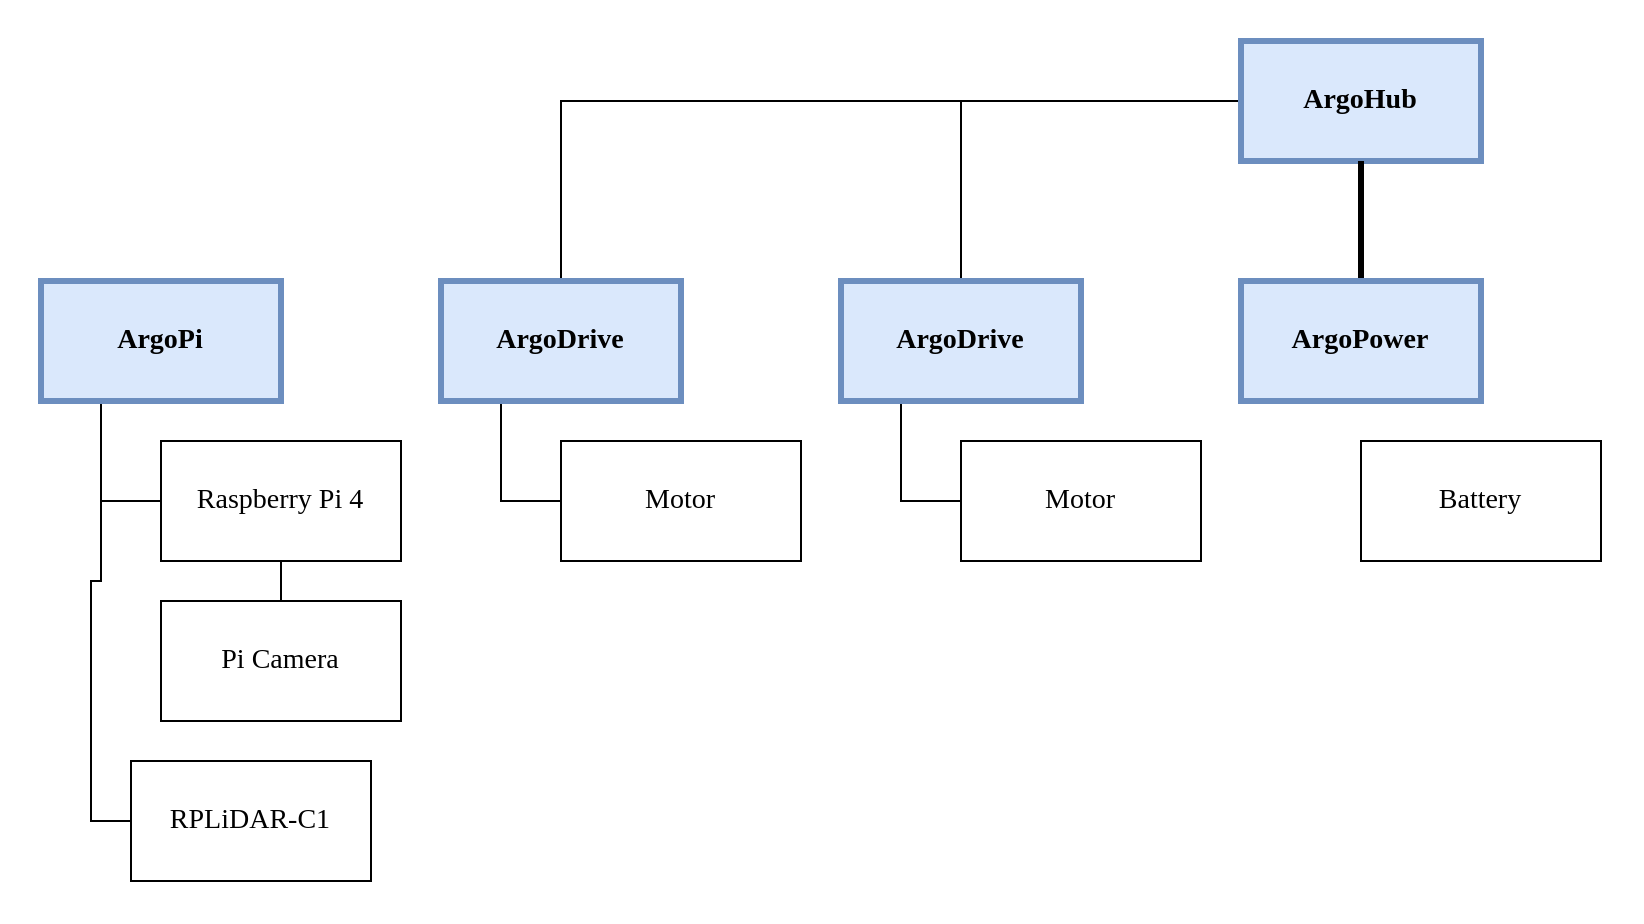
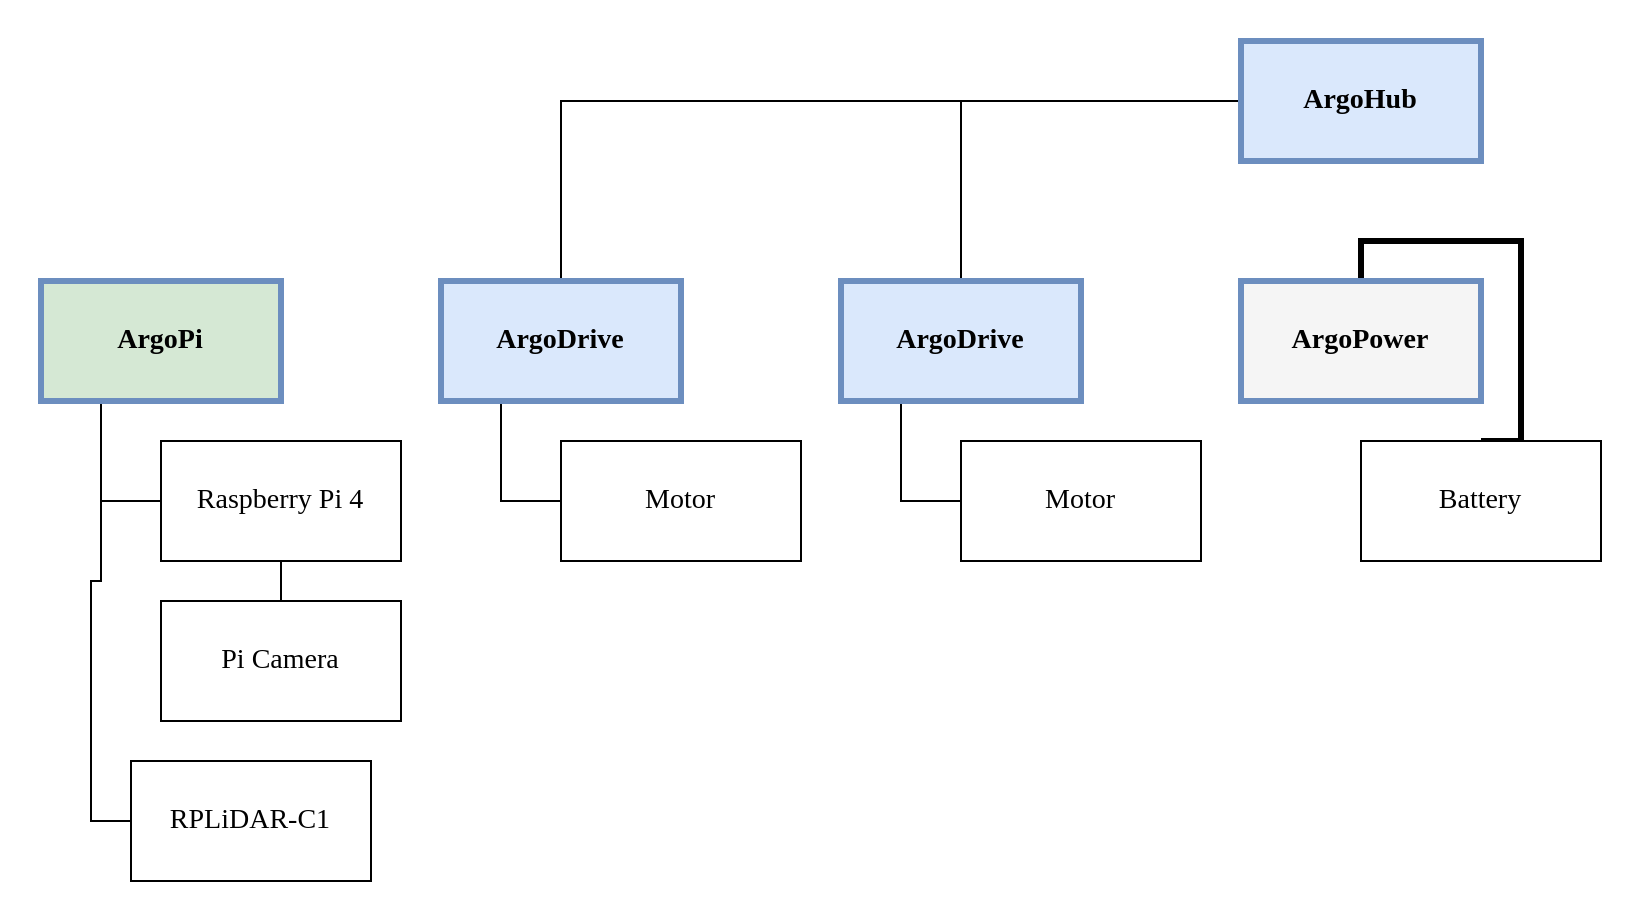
  <mxCell id="0" />
  <mxCell id="1" parent="0" />
  <mxCell id="2" style="edgeStyle=orthogonalEdgeStyle;rounded=0;orthogonalLoop=1;jettySize=auto;html=1;exitX=0;exitY=0.5;exitDx=0;exitDy=0;entryX=0.5;entryY=0;entryDx=0;entryDy=0;endArrow=none;endFill=0;fontSize=14;fontFamily=Montserrat;fontSource=https%3A%2F%2Ffonts.googleapis.com%2Fcss%3Ffamily%3DMontserrat;" edge="1" parent="1" source="4" target="16"><mxGeometry relative="1" as="geometry" /></mxCell>
  <mxCell id="3" style="edgeStyle=orthogonalEdgeStyle;rounded=0;orthogonalLoop=1;jettySize=auto;html=1;exitX=0;exitY=0.5;exitDx=0;exitDy=0;entryX=0.5;entryY=0;entryDx=0;entryDy=0;endArrow=none;endFill=0;fontSize=14;fontFamily=Montserrat;fontSource=https%3A%2F%2Ffonts.googleapis.com%2Fcss%3Ffamily%3DMontserrat;" edge="1" parent="1" source="4" target="18"><mxGeometry relative="1" as="geometry" /></mxCell>
  <mxCell id="4" value="ArgoHub" style="rounded=0;whiteSpace=wrap;html=1;strokeWidth=3;fillColor=#dae8fc;strokeColor=#6c8ebf;fontSize=14;fontFamily=Montserrat;fontSource=https%3A%2F%2Ffonts.googleapis.com%2Fcss%3Ffamily%3DMontserrat;fontStyle=1" vertex="1" parent="1"><mxGeometry x="620" y="20" width="120" height="60" as="geometry" /></mxCell>
- <mxCell id="5" style="edgeStyle=orthogonalEdgeStyle;rounded=0;orthogonalLoop=1;jettySize=auto;html=1;exitX=0.5;exitY=0;exitDx=0;exitDy=0;entryX=0.5;entryY=1;entryDx=0;entryDy=0;endArrow=none;endFill=0;strokeWidth=3;fontSize=14;fontFamily=Montserrat;fontSource=https%3A%2F%2Ffonts.googleapis.com%2Fcss%3Ffamily%3DMontserrat;" edge="1" parent="1" source="6" target="4"><mxGeometry relative="1" as="geometry" /></mxCell>
- <mxCell id="6" value="ArgoPower" style="rounded=0;whiteSpace=wrap;html=1;strokeWidth=3;fillColor=#dae8fc;strokeColor=#6c8ebf;fontSize=14;fontFamily=Montserrat;fontSource=https%3A%2F%2Ffonts.googleapis.com%2Fcss%3Ffamily%3DMontserrat;fontStyle=1" vertex="1" parent="1"><mxGeometry x="620" y="140" width="120" height="60" as="geometry" /></mxCell>
+ <mxCell id="5" style="edgeStyle=orthogonalEdgeStyle;rounded=0;orthogonalLoop=1;jettySize=auto;html=1;exitX=0.5;exitY=0;exitDx=0;exitDy=0;endArrow=none;endFill=0;strokeWidth=3;fontSize=14;fontFamily=Montserrat;fontSource=https%3A%2F%2Ffonts.googleapis.com%2Fcss%3Ffamily%3DMontserrat;" edge="1" parent="1" source="6" target="7"><mxGeometry relative="1" as="geometry" /></mxCell>
+ <mxCell id="6" value="ArgoPower" style="rounded=0;whiteSpace=wrap;html=1;strokeWidth=3;fillColor=#f5f5f5;strokeColor=#6c8ebf;fontSize=14;fontFamily=Montserrat;fontSource=https%3A%2F%2Ffonts.googleapis.com%2Fcss%3Ffamily%3DMontserrat;fontStyle=1;" vertex="1" parent="1"><mxGeometry x="620" y="140" width="120" height="60" as="geometry" /></mxCell>
  <mxCell id="7" value="Battery" style="rounded=0;whiteSpace=wrap;html=1;fontSize=14;fontFamily=Montserrat;fontSource=https%3A%2F%2Ffonts.googleapis.com%2Fcss%3Ffamily%3DMontserrat;" vertex="1" parent="1"><mxGeometry x="680" y="220" width="120" height="60" as="geometry" /></mxCell>
  <mxCell id="8" style="edgeStyle=orthogonalEdgeStyle;rounded=0;orthogonalLoop=1;jettySize=auto;html=1;exitX=0.5;exitY=1;exitDx=0;exitDy=0;entryX=0.5;entryY=0;entryDx=0;entryDy=0;endArrow=none;endFill=0;fontSize=14;fontFamily=Montserrat;fontSource=https%3A%2F%2Ffonts.googleapis.com%2Fcss%3Ffamily%3DMontserrat;" edge="1" parent="1" source="9" target="14"><mxGeometry relative="1" as="geometry" /></mxCell>
  <mxCell id="9" value="Raspberry Pi 4" style="rounded=0;whiteSpace=wrap;html=1;fontSize=14;fontFamily=Montserrat;fontSource=https%3A%2F%2Ffonts.googleapis.com%2Fcss%3Ffamily%3DMontserrat;" vertex="1" parent="1"><mxGeometry x="80" y="220" width="120" height="60" as="geometry" /></mxCell>
  <mxCell id="10" style="edgeStyle=orthogonalEdgeStyle;rounded=0;orthogonalLoop=1;jettySize=auto;html=1;exitX=0.25;exitY=1;exitDx=0;exitDy=0;entryX=0;entryY=0.5;entryDx=0;entryDy=0;endArrow=none;endFill=0;fontSize=14;fontFamily=Montserrat;fontSource=https%3A%2F%2Ffonts.googleapis.com%2Fcss%3Ffamily%3DMontserrat;" edge="1" parent="1" source="12" target="9"><mxGeometry relative="1" as="geometry" /></mxCell>
  <mxCell id="11" style="edgeStyle=orthogonalEdgeStyle;rounded=0;orthogonalLoop=1;jettySize=auto;html=1;exitX=0.25;exitY=1;exitDx=0;exitDy=0;entryX=0;entryY=0.5;entryDx=0;entryDy=0;endArrow=none;endFill=0;fontSize=14;fontFamily=Montserrat;fontSource=https%3A%2F%2Ffonts.googleapis.com%2Fcss%3Ffamily%3DMontserrat;" edge="1" parent="1" source="12" target="13"><mxGeometry relative="1" as="geometry" /></mxCell>
- <mxCell id="12" value="ArgoPi" style="rounded=0;whiteSpace=wrap;html=1;strokeWidth=3;fillColor=#dae8fc;strokeColor=#6c8ebf;fontSize=14;fontFamily=Montserrat;fontSource=https%3A%2F%2Ffonts.googleapis.com%2Fcss%3Ffamily%3DMontserrat;fontStyle=1" vertex="1" parent="1"><mxGeometry x="20" y="140" width="120" height="60" as="geometry" /></mxCell>
+ <mxCell id="12" value="ArgoPi" style="rounded=0;whiteSpace=wrap;html=1;strokeWidth=3;fillColor=#d5e8d4;strokeColor=#6c8ebf;fontSize=14;fontFamily=Montserrat;fontSource=https%3A%2F%2Ffonts.googleapis.com%2Fcss%3Ffamily%3DMontserrat;fontStyle=1;" vertex="1" parent="1"><mxGeometry x="20" y="140" width="120" height="60" as="geometry" /></mxCell>
  <mxCell id="13" value="RPLiDAR-&lt;span style=&quot;background-color: initial; font-size: 14px;&quot;&gt;C1&lt;/span&gt;" style="rounded=0;whiteSpace=wrap;html=1;fontSize=14;fontFamily=Montserrat;fontSource=https%3A%2F%2Ffonts.googleapis.com%2Fcss%3Ffamily%3DMontserrat;" vertex="1" parent="1"><mxGeometry x="65" y="380" width="120" height="60" as="geometry" /></mxCell>
  <mxCell id="14" value="Pi Camera" style="rounded=0;whiteSpace=wrap;html=1;fontSize=14;fontFamily=Montserrat;fontSource=https%3A%2F%2Ffonts.googleapis.com%2Fcss%3Ffamily%3DMontserrat;" vertex="1" parent="1"><mxGeometry x="80" y="300" width="120" height="60" as="geometry" /></mxCell>
  <mxCell id="15" style="edgeStyle=orthogonalEdgeStyle;rounded=0;orthogonalLoop=1;jettySize=auto;html=1;exitX=0.25;exitY=1;exitDx=0;exitDy=0;entryX=0;entryY=0.5;entryDx=0;entryDy=0;endArrow=none;endFill=0;fontSize=14;fontFamily=Montserrat;fontSource=https%3A%2F%2Ffonts.googleapis.com%2Fcss%3Ffamily%3DMontserrat;" edge="1" parent="1" source="16" target="20"><mxGeometry relative="1" as="geometry" /></mxCell>
  <mxCell id="16" value="ArgoDrive" style="rounded=0;whiteSpace=wrap;html=1;strokeWidth=3;fillColor=#dae8fc;strokeColor=#6c8ebf;fontSize=14;fontFamily=Montserrat;fontSource=https%3A%2F%2Ffonts.googleapis.com%2Fcss%3Ffamily%3DMontserrat;fontStyle=1" vertex="1" parent="1"><mxGeometry x="420" y="140" width="120" height="60" as="geometry" /></mxCell>
  <mxCell id="17" style="edgeStyle=orthogonalEdgeStyle;rounded=0;orthogonalLoop=1;jettySize=auto;html=1;exitX=0.25;exitY=1;exitDx=0;exitDy=0;entryX=0;entryY=0.5;entryDx=0;entryDy=0;endArrow=none;endFill=0;fontSize=14;fontFamily=Montserrat;fontSource=https%3A%2F%2Ffonts.googleapis.com%2Fcss%3Ffamily%3DMontserrat;" edge="1" parent="1" source="18" target="19"><mxGeometry relative="1" as="geometry" /></mxCell>
  <mxCell id="18" value="ArgoDrive" style="rounded=0;whiteSpace=wrap;html=1;strokeWidth=3;fillColor=#dae8fc;strokeColor=#6c8ebf;fontSize=14;fontFamily=Montserrat;fontSource=https%3A%2F%2Ffonts.googleapis.com%2Fcss%3Ffamily%3DMontserrat;fontStyle=1" vertex="1" parent="1"><mxGeometry x="220" y="140" width="120" height="60" as="geometry" /></mxCell>
  <mxCell id="19" value="Motor" style="rounded=0;whiteSpace=wrap;html=1;fontSize=14;fontFamily=Montserrat;fontSource=https%3A%2F%2Ffonts.googleapis.com%2Fcss%3Ffamily%3DMontserrat;" vertex="1" parent="1"><mxGeometry x="280" y="220" width="120" height="60" as="geometry" /></mxCell>
  <mxCell id="20" value="Motor" style="rounded=0;whiteSpace=wrap;html=1;fontSize=14;fontFamily=Montserrat;fontSource=https%3A%2F%2Ffonts.googleapis.com%2Fcss%3Ffamily%3DMontserrat;" vertex="1" parent="1"><mxGeometry x="480" y="220" width="120" height="60" as="geometry" /></mxCell>
